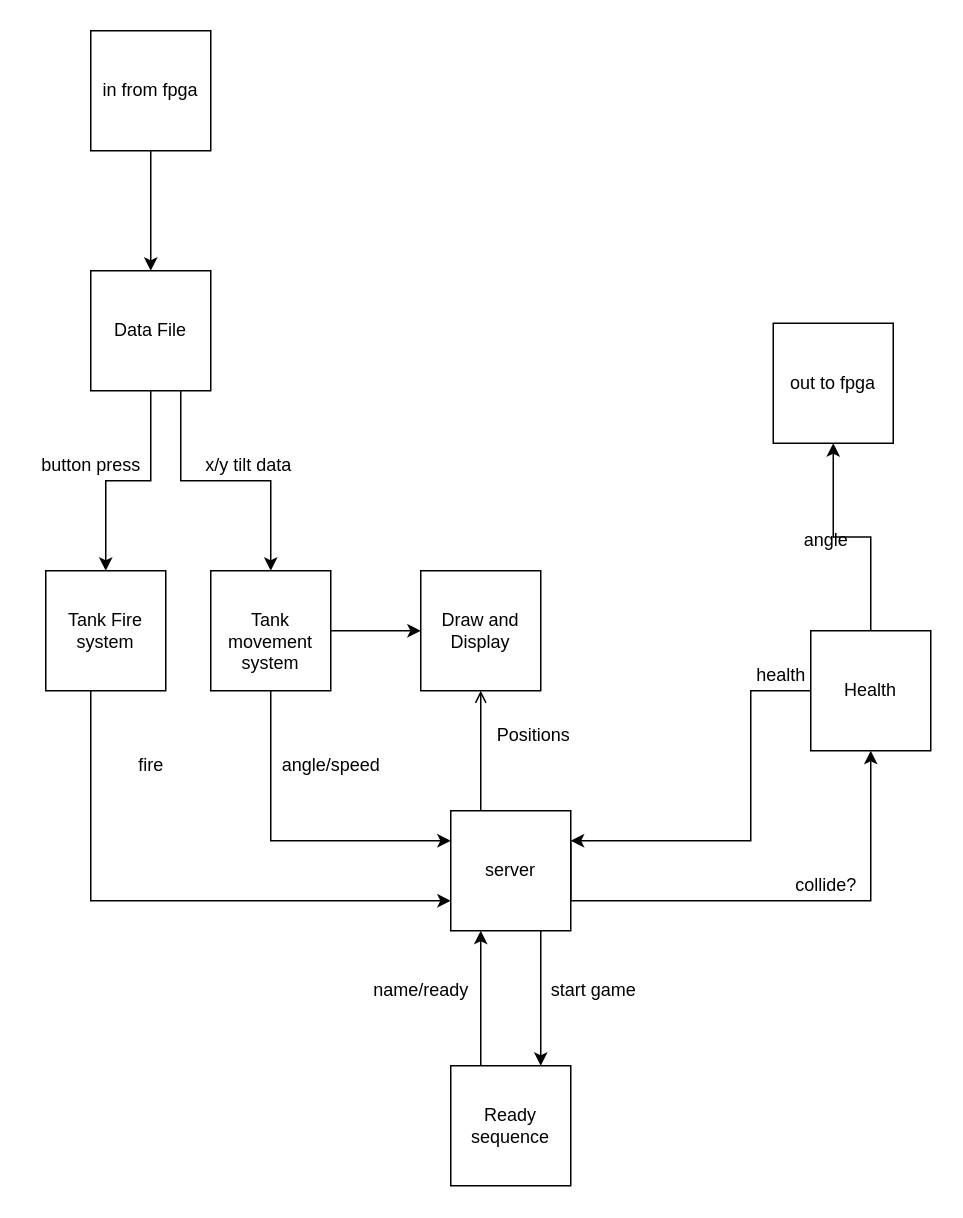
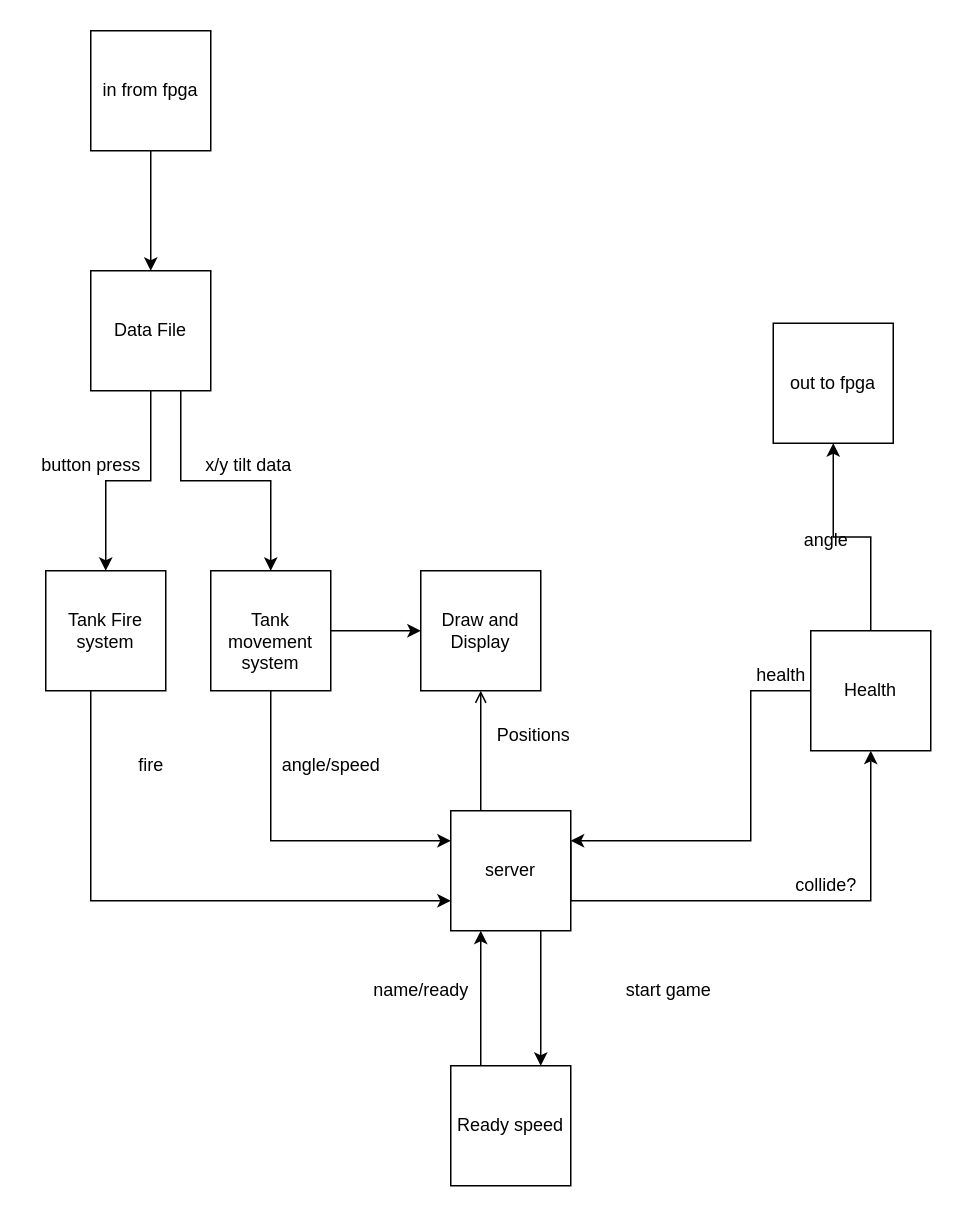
  <mxCell id="0" />
  <mxCell id="1" parent="0" />
  <mxCell id="2" style="edgeStyle=orthogonalEdgeStyle;rounded=0;orthogonalLoop=1;jettySize=auto;html=1;entryX=0.5;entryY=0;entryDx=0;entryDy=0;" parent="1" source="3" target="6" edge="1"><mxGeometry relative="1" as="geometry"><mxPoint x="100" y="180" as="targetPoint" /></mxGeometry></mxCell>
  <mxCell id="3" value="in from fpga" style="whiteSpace=wrap;html=1;aspect=fixed;" parent="1" vertex="1"><mxGeometry x="60" y="20" width="80" height="80" as="geometry" /></mxCell>
  <mxCell id="4" style="edgeStyle=orthogonalEdgeStyle;rounded=0;orthogonalLoop=1;jettySize=auto;html=1;entryX=0.5;entryY=0;entryDx=0;entryDy=0;" parent="1" source="6" target="13" edge="1"><mxGeometry relative="1" as="geometry"><mxPoint x="200" y="260" as="targetPoint" /></mxGeometry></mxCell>
  <mxCell id="5" style="edgeStyle=orthogonalEdgeStyle;rounded=0;orthogonalLoop=1;jettySize=auto;html=1;exitX=0.75;exitY=1;exitDx=0;exitDy=0;entryX=0.5;entryY=0;entryDx=0;entryDy=0;" parent="1" source="6" target="16" edge="1"><mxGeometry relative="1" as="geometry" /></mxCell>
  <mxCell id="6" value="Data File" style="whiteSpace=wrap;html=1;aspect=fixed;" parent="1" vertex="1"><mxGeometry x="60" y="180" width="80" height="80" as="geometry" /></mxCell>
  <mxCell id="7" style="edgeStyle=orthogonalEdgeStyle;rounded=0;orthogonalLoop=1;jettySize=auto;html=1;entryX=0.5;entryY=1;entryDx=0;entryDy=0;endArrow=open;" parent="1" source="10" target="17" edge="1"><mxGeometry relative="1" as="geometry"><Array as="points"><mxPoint x="320" y="480" /><mxPoint x="320" y="480" /></Array></mxGeometry></mxCell>
  <mxCell id="8" style="edgeStyle=orthogonalEdgeStyle;rounded=0;orthogonalLoop=1;jettySize=auto;html=1;exitX=1;exitY=0.25;exitDx=0;exitDy=0;" parent="1" source="10" target="20" edge="1"><mxGeometry relative="1" as="geometry"><Array as="points"><mxPoint x="380" y="600" /><mxPoint x="580" y="600" /></Array></mxGeometry></mxCell>
  <mxCell id="9" style="edgeStyle=orthogonalEdgeStyle;rounded=0;orthogonalLoop=1;jettySize=auto;html=1;exitX=0.75;exitY=1;exitDx=0;exitDy=0;entryX=0.75;entryY=0;entryDx=0;entryDy=0;" parent="1" source="10" target="29" edge="1"><mxGeometry relative="1" as="geometry" /></mxCell>
  <mxCell id="10" value="server" style="whiteSpace=wrap;html=1;aspect=fixed;" parent="1" vertex="1"><mxGeometry x="300" y="540" width="80" height="80" as="geometry" /></mxCell>
  <mxCell id="11" value="out to fpga" style="whiteSpace=wrap;html=1;aspect=fixed;" parent="1" vertex="1"><mxGeometry x="515" y="215" width="80" height="80" as="geometry" /></mxCell>
  <mxCell id="12" style="edgeStyle=orthogonalEdgeStyle;rounded=0;orthogonalLoop=1;jettySize=auto;html=1;entryX=0;entryY=0.75;entryDx=0;entryDy=0;" parent="1" source="13" target="10" edge="1"><mxGeometry relative="1" as="geometry"><Array as="points"><mxPoint x="60" y="600" /></Array></mxGeometry></mxCell>
  <mxCell id="13" value="&lt;div&gt;Tank Fire system&lt;/div&gt;" style="whiteSpace=wrap;html=1;aspect=fixed;" parent="1" vertex="1"><mxGeometry x="30" y="380" width="80" height="80" as="geometry" /></mxCell>
  <mxCell id="14" style="edgeStyle=orthogonalEdgeStyle;rounded=0;orthogonalLoop=1;jettySize=auto;html=1;entryX=0;entryY=0.25;entryDx=0;entryDy=0;" parent="1" source="16" target="10" edge="1"><mxGeometry relative="1" as="geometry"><Array as="points"><mxPoint x="180" y="560" /></Array></mxGeometry></mxCell>
  <mxCell id="15" style="edgeStyle=orthogonalEdgeStyle;rounded=0;orthogonalLoop=1;jettySize=auto;html=1;" parent="1" source="16" target="17" edge="1"><mxGeometry relative="1" as="geometry" /></mxCell>
  <mxCell id="16" value="&lt;div&gt;&lt;br&gt;&lt;/div&gt;&lt;div&gt;&lt;div&gt;Tank movement&lt;/div&gt;&lt;div&gt;system&lt;br&gt;&lt;/div&gt;&lt;/div&gt;" style="whiteSpace=wrap;html=1;aspect=fixed;" parent="1" vertex="1"><mxGeometry x="140" y="380" width="80" height="80" as="geometry" /></mxCell>
  <mxCell id="17" value="Draw and Display" style="whiteSpace=wrap;html=1;aspect=fixed;" parent="1" vertex="1"><mxGeometry x="280" y="380" width="80" height="80" as="geometry" /></mxCell>
  <mxCell id="18" style="edgeStyle=orthogonalEdgeStyle;rounded=0;orthogonalLoop=1;jettySize=auto;html=1;exitX=0;exitY=0.5;exitDx=0;exitDy=0;entryX=1;entryY=0.25;entryDx=0;entryDy=0;" parent="1" source="20" target="10" edge="1"><mxGeometry relative="1" as="geometry"><Array as="points"><mxPoint x="500" y="460" /><mxPoint x="500" y="560" /></Array></mxGeometry></mxCell>
  <mxCell id="19" style="edgeStyle=orthogonalEdgeStyle;rounded=0;orthogonalLoop=1;jettySize=auto;html=1;entryX=0.5;entryY=1;entryDx=0;entryDy=0;" edge="1" parent="1" source="20" target="11"><mxGeometry relative="1" as="geometry" /></mxCell>
  <mxCell id="20" value="Health" style="whiteSpace=wrap;html=1;aspect=fixed;" parent="1" vertex="1"><mxGeometry x="540" y="420" width="80" height="80" as="geometry" /></mxCell>
  <mxCell id="21" value="Positions" style="text;html=1;align=center;verticalAlign=middle;resizable=0;points=[];autosize=1;strokeColor=none;fillColor=none;" parent="1" vertex="1"><mxGeometry x="320" y="480" width="70" height="20" as="geometry" /></mxCell>
  <mxCell id="22" value="collide?" style="text;html=1;align=center;verticalAlign=middle;resizable=0;points=[];autosize=1;strokeColor=none;fillColor=none;" parent="1" vertex="1"><mxGeometry x="520" y="580" width="60" height="20" as="geometry" /></mxCell>
  <mxCell id="23" value="health" style="text;html=1;align=center;verticalAlign=middle;resizable=0;points=[];autosize=1;strokeColor=none;fillColor=none;" parent="1" vertex="1"><mxGeometry x="495" y="440" width="50" height="20" as="geometry" /></mxCell>
  <mxCell id="24" value="angle/speed" style="text;html=1;align=center;verticalAlign=middle;resizable=0;points=[];autosize=1;strokeColor=none;fillColor=none;" parent="1" vertex="1"><mxGeometry x="180" y="500" width="80" height="20" as="geometry" /></mxCell>
  <mxCell id="25" value="fire" style="text;html=1;align=center;verticalAlign=middle;resizable=0;points=[];autosize=1;strokeColor=none;fillColor=none;" parent="1" vertex="1"><mxGeometry x="85" y="500" width="30" height="20" as="geometry" /></mxCell>
  <mxCell id="26" value="button press" style="text;html=1;align=center;verticalAlign=middle;resizable=0;points=[];autosize=1;strokeColor=none;fillColor=none;" parent="1" vertex="1"><mxGeometry y="300" width="80" height="20" as="geometry" x="20" /></mxCell>
  <mxCell id="27" value="x/y tilt data" style="text;html=1;align=center;verticalAlign=middle;resizable=0;points=[];autosize=1;strokeColor=none;fillColor=none;" parent="1" vertex="1"><mxGeometry x="130" y="300" width="70" height="20" as="geometry" /></mxCell>
  <mxCell id="28" style="edgeStyle=orthogonalEdgeStyle;rounded=0;orthogonalLoop=1;jettySize=auto;html=1;exitX=0.25;exitY=0;exitDx=0;exitDy=0;entryX=0.25;entryY=1;entryDx=0;entryDy=0;" parent="1" source="29" target="10" edge="1"><mxGeometry relative="1" as="geometry" /></mxCell>
- <mxCell id="29" value="Ready sequence" style="whiteSpace=wrap;html=1;aspect=fixed;" parent="1" vertex="1"><mxGeometry x="300" y="710" width="80" height="80" as="geometry" /></mxCell>
+ <mxCell id="29" value="Ready speed" style="whiteSpace=wrap;html=1;aspect=fixed;" parent="1" vertex="1"><mxGeometry x="300" y="710" width="80" height="80" as="geometry" /></mxCell>
  <mxCell id="30" value="angle" style="text;html=1;align=center;verticalAlign=middle;resizable=0;points=[];autosize=1;strokeColor=none;fillColor=none;" parent="1" vertex="1"><mxGeometry x="520" y="350" width="60" height="20" as="geometry" /></mxCell>
  <mxCell id="31" value="name/ready" style="text;html=1;align=center;verticalAlign=middle;resizable=0;points=[];autosize=1;strokeColor=none;fillColor=none;" parent="1" vertex="1"><mxGeometry x="240" y="650" width="80" height="20" as="geometry" /></mxCell>
- <mxCell id="32" value="start game" style="text;html=1;align=center;verticalAlign=middle;resizable=0;points=[];autosize=1;strokeColor=none;fillColor=none;" parent="1" vertex="1"><mxGeometry x="360" y="650" width="70" height="20" as="geometry" /></mxCell>
+ <mxCell id="32" value="start game" style="text;html=1;align=center;verticalAlign=middle;resizable=0;points=[];autosize=1;strokeColor=none;fillColor=none;" parent="1" vertex="1"><mxGeometry x="410" y="650" width="70" height="20" as="geometry" /></mxCell>
